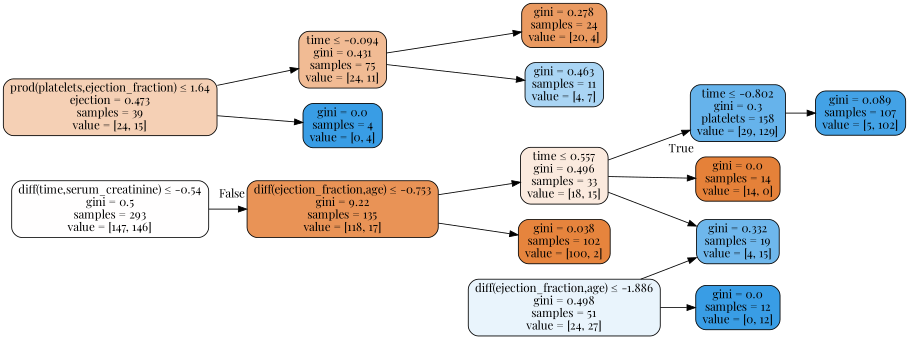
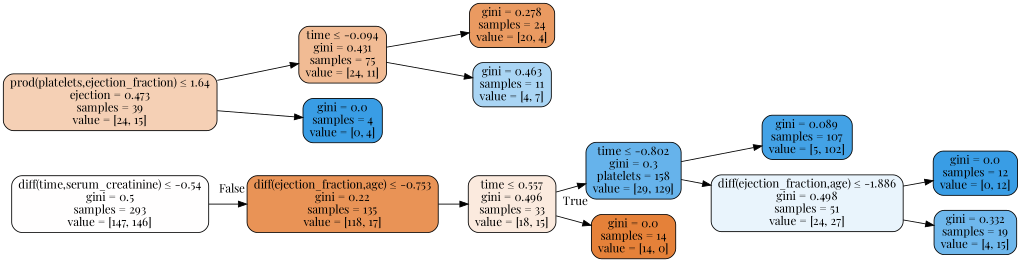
  digraph {
    fontname="Playfair Display"
    rankdir=LR
    node [color=black fillcolor="#399de5" fontname="Playfair Display" shape=box style="filled, rounded"]
    edge [fontname="Playfair Display"]
    n1 [fillcolor="#fffefe" label=<diff(time,serum_creatinine) &le; -0.54<br/>gini = 0.5<br/>samples = 293<br/>value = [147, 146]>]
-   n2 [fillcolor="#e99356" label=<diff(ejection_fraction,age) &le; -0.753<br/>gini = 9.22<br/>samples = 135<br/>value = [118, 17]>]
+   n2 [fillcolor="#e99356" label=<diff(ejection_fraction,age) &le; -0.753<br/>gini = 0.22<br/>samples = 135<br/>value = [118, 17]>]
    n3 [fillcolor="#66b3eb" label=<time &le; -0.802<br/>gini = 0.3<br/>platelets = 158<br/>value = [29, 129]>]
    n4 [fillcolor="#43a2e6" label=<gini = 0.089<br/>samples = 107<br/>value = [5, 102]>]
    n5 [fillcolor="#e9f4fc" label=<diff(ejection_fraction,age) &le; -1.886<br/>gini = 0.498<br/>samples = 51<br/>value = [24, 27]>]
    n6 [fillcolor="#fbeade" label=<time &le; 0.557<br/>gini = 0.496<br/>samples = 33<br/>value = [18, 15]>]
-   n7 [fillcolor="#e6843d" label=<gini = 0.038<br/>samples = 102<br/>value = [100, 2]>]
    n8 [label=<gini = 0.0<br/>samples = 12<br/>value = [0, 12]>]
    n9 [fillcolor="#6eb7ec" label=<gini = 0.332<br/>samples = 19<br/>value = [4, 15]>]
    n10 [fillcolor="#f5d0b5" label=<prod(platelets,ejection_fraction) &le; 1.64<br/>ejection = 0.473<br/>samples = 39<br/>value = [24, 15]>]
    n11 [fillcolor="#f1bb94" label=<time &le; -0.094<br/>gini = 0.431<br/>samples = 75<br/>value = [24, 11]>]
    n12 [label=<gini = 0.0<br/>samples = 4<br/>value = [0, 4]>]
    n13 [fillcolor="#ea9a61" label=<gini = 0.278<br/>samples = 24<br/>value = [20, 4]>]
    n14 [fillcolor="#aad5f4" label=<gini = 0.463<br/>samples = 11<br/>value = [4, 7]>]
    n15 [fillcolor="#e58139" label=<gini = 0.0<br/>samples = 14<br/>value = [14, 0]>]
    n1 -> n2 [headlabel=False labelangle=-45 labeldistance=2.5]
    n2 -> n6
-   n2 -> n7
    n3 -> n4
+   n3 -> n5
    n5 -> n8
    n5 -> n9
    n6 -> n3 [headlabel=True labelangle=45 labeldistance=2.5]
-   n6 -> n9
    n6 -> n15
    n10 -> n11
    n10 -> n12
    n11 -> n13
    n11 -> n14
  }
